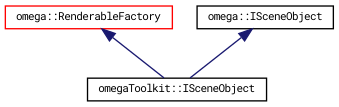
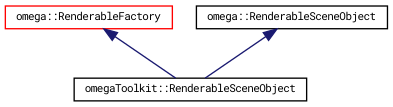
  digraph {
    fontname="Roboto Mono"
    node [color=black fontname="Roboto Mono" fontsize=8 shape=record]
    edge [color=midnightblue dir=back fontname="Roboto Mono" fontsize=8 labelfontname="FreeSans.ttf" labelfontsize=8 style=solid]
-   n1 [height=0.2 label="omegaToolkit::ISceneObject" width=0.4]
+   n1 [height=0.2 label="omegaToolkit::RenderableSceneObject" width=0.4]
    n2 [color=red height=0.2 label="omega::RenderableFactory" width=0.4]
-   n3 [height=0.2 label="omega::ISceneObject" width=0.4]
+   n3 [height=0.2 label="omega::RenderableSceneObject" width=0.4]
    n2 -> n1
    n3 -> n1
  }
